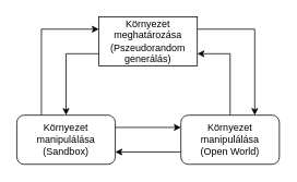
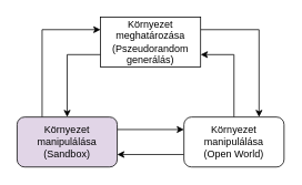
  <mxCell id="0" />
  <mxCell id="1" parent="0" />
  <mxCell id="2" style="edgeStyle=orthogonalEdgeStyle;rounded=0;orthogonalLoop=1;jettySize=auto;html=1;exitX=1;exitY=0.25;exitDx=0;exitDy=0;entryX=0;entryY=0.25;entryDx=0;entryDy=0;" edge="1" parent="1" source="4" target="10"><mxGeometry relative="1" as="geometry" /></mxCell>
  <mxCell id="3" style="edgeStyle=orthogonalEdgeStyle;rounded=0;orthogonalLoop=1;jettySize=auto;html=1;exitX=0.25;exitY=0;exitDx=0;exitDy=0;entryX=0;entryY=0.25;entryDx=0;entryDy=0;" edge="1" parent="1" source="4" target="7"><mxGeometry relative="1" as="geometry" /></mxCell>
- <mxCell id="4" value="Környezet manipulálása&lt;div&gt;(Sandbox)&lt;/div&gt;" style="rounded=1;whiteSpace=wrap;html=1;" vertex="1" parent="1"><mxGeometry x="20" y="140" width="120" height="60" as="geometry" /></mxCell>
+ <mxCell id="4" value="Környezet manipulálása&lt;div&gt;(Sandbox)&lt;/div&gt;" style="rounded=1;whiteSpace=wrap;html=1;fillColor=#e1d5e7;" vertex="1" parent="1"><mxGeometry x="20" y="140" width="120" height="60" as="geometry" /></mxCell>
  <mxCell id="5" style="edgeStyle=orthogonalEdgeStyle;rounded=0;orthogonalLoop=1;jettySize=auto;html=1;exitX=0;exitY=0.75;exitDx=0;exitDy=0;entryX=0.5;entryY=0;entryDx=0;entryDy=0;" edge="1" parent="1" source="7" target="4"><mxGeometry relative="1" as="geometry" /></mxCell>
  <mxCell id="6" style="edgeStyle=orthogonalEdgeStyle;rounded=0;orthogonalLoop=1;jettySize=auto;html=1;exitX=1;exitY=0.25;exitDx=0;exitDy=0;entryX=0.75;entryY=0;entryDx=0;entryDy=0;" edge="1" parent="1" source="7" target="10"><mxGeometry relative="1" as="geometry" /></mxCell>
  <mxCell id="7" value="Környezet meghatározása&lt;br&gt;(Pszeudorandom generálás)" style="whiteSpace=wrap;html=1;rounded=0;" vertex="1" parent="1"><mxGeometry x="120" y="20" width="120" height="60" as="geometry" /></mxCell>
  <mxCell id="8" style="edgeStyle=orthogonalEdgeStyle;rounded=0;orthogonalLoop=1;jettySize=auto;html=1;exitX=0.5;exitY=0;exitDx=0;exitDy=0;entryX=1;entryY=0.75;entryDx=0;entryDy=0;" edge="1" parent="1" source="10" target="7"><mxGeometry relative="1" as="geometry" /></mxCell>
  <mxCell id="9" style="edgeStyle=orthogonalEdgeStyle;rounded=0;orthogonalLoop=1;jettySize=auto;html=1;exitX=0;exitY=0.75;exitDx=0;exitDy=0;entryX=1;entryY=0.75;entryDx=0;entryDy=0;" edge="1" parent="1" source="10" target="4"><mxGeometry relative="1" as="geometry" /></mxCell>
  <mxCell id="10" value="Környezet manipulálása&lt;div&gt;(Open World)&lt;/div&gt;" style="rounded=1;whiteSpace=wrap;html=1;" vertex="1" parent="1"><mxGeometry x="220" y="140" width="120" height="60" as="geometry" /></mxCell>
